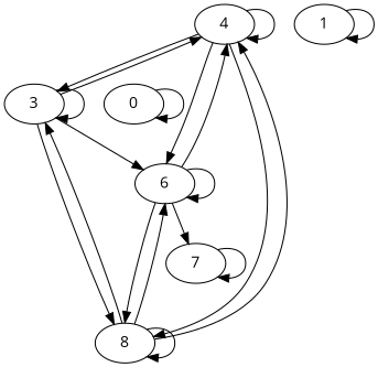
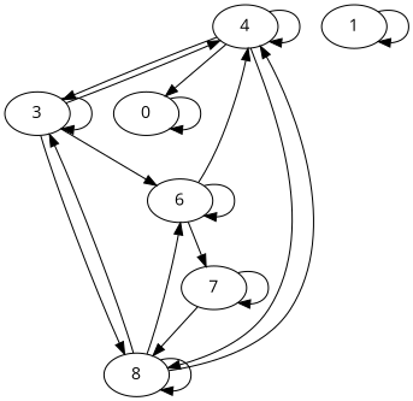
  digraph {
    fontname="Open Sans"
    node [fontname="Open Sans"]
    edge [fontname="Open Sans"]
    0
    1
    3
    4
    n5 [label=8]
    6
    7
    0 -> 0
    1 -> 1
    3 -> 3
    3 -> 4
    3 -> n5
    3 -> 6
    4 -> 3
    4 -> 4
    4 -> n5
-   4 -> 6
+   4 -> 0
    n5 -> 3
    n5 -> 4
    n5 -> n5
    n5 -> 6
    6 -> 4
-   6 -> n5
+   7 -> n5
    6 -> 6
    6 -> 7
    7 -> 7
  }
